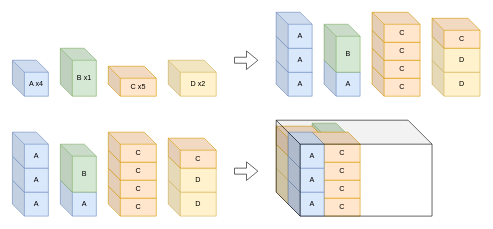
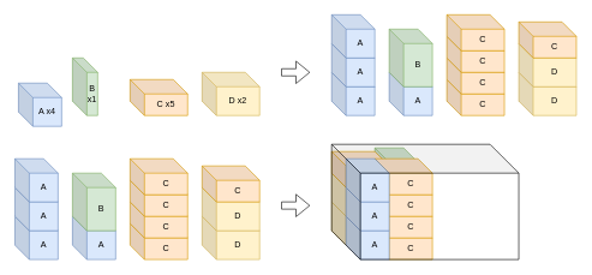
  <mxCell id="0" />
  <mxCell id="1" parent="0" />
  <mxCell id="2" value="A" style="shape=cube;whiteSpace=wrap;html=1;boundedLbl=1;backgroundOutline=1;darkOpacity=0.05;darkOpacity2=0.1;fillColor=#dae8fc;strokeColor=#6c8ebf;" vertex="1" parent="1"><mxGeometry x="520" y="265" width="60" height="60" as="geometry" /></mxCell>
  <mxCell id="3" value="B" style="shape=cube;whiteSpace=wrap;html=1;boundedLbl=1;backgroundOutline=1;darkOpacity=0.05;darkOpacity2=0.1;fillColor=#d5e8d4;strokeColor=#82b366;" vertex="1" parent="1"><mxGeometry x="520" y="205" width="60" height="80" as="geometry" /></mxCell>
  <mxCell id="4" value="D" style="shape=cube;whiteSpace=wrap;html=1;boundedLbl=1;backgroundOutline=1;darkOpacity=0.05;darkOpacity2=0.1;fillColor=#fff2cc;strokeColor=#d6b656;" vertex="1" parent="1"><mxGeometry x="460" y="280" width="80" height="60" as="geometry" /></mxCell>
  <mxCell id="5" value="D" style="shape=cube;whiteSpace=wrap;html=1;boundedLbl=1;backgroundOutline=1;darkOpacity=0.05;darkOpacity2=0.1;fillColor=#fff2cc;strokeColor=#d6b656;" vertex="1" parent="1"><mxGeometry x="460" y="240" width="80" height="60" as="geometry" /></mxCell>
  <mxCell id="6" value="C" style="shape=cube;whiteSpace=wrap;html=1;boundedLbl=1;backgroundOutline=1;darkOpacity=0.05;darkOpacity2=0.1;fillColor=#ffe6cc;strokeColor=#d79b00;" vertex="1" parent="1"><mxGeometry x="460" y="210" width="80" height="50" as="geometry" /></mxCell>
- <mxCell id="7" value="A x4" style="shape=cube;whiteSpace=wrap;html=1;boundedLbl=1;backgroundOutline=1;darkOpacity=0.05;darkOpacity2=0.1;fillColor=#dae8fc;strokeColor=#6c8ebf;" vertex="1" parent="1"><mxGeometry x="20" y="100" width="60" height="60" as="geometry" /></mxCell>
- <mxCell id="8" value="B x1" style="shape=cube;whiteSpace=wrap;html=1;boundedLbl=1;backgroundOutline=1;darkOpacity=0.05;darkOpacity2=0.1;fillColor=#d5e8d4;strokeColor=#82b366;" vertex="1" parent="1"><mxGeometry x="100" y="80" width="60" height="80" as="geometry" /></mxCell>
+ <mxCell id="7" value="A x4" style="shape=cube;whiteSpace=wrap;html=1;boundedLbl=1;backgroundOutline=1;darkOpacity=0.05;darkOpacity2=0.1;fillColor=#dae8fc;strokeColor=#6c8ebf;" vertex="1" parent="1"><mxGeometry x="25" y="115" width="60" height="60" as="geometry" /></mxCell>
+ <mxCell id="8" value="B x1" style="shape=cube;whiteSpace=wrap;html=1;boundedLbl=1;backgroundOutline=1;darkOpacity=0.05;darkOpacity2=0.1;fillColor=#d5e8d4;strokeColor=#82b366;" vertex="1" parent="1"><mxGeometry x="100" y="80" width="35" height="80" as="geometry" /></mxCell>
  <mxCell id="9" value="C x5" style="shape=cube;whiteSpace=wrap;html=1;boundedLbl=1;backgroundOutline=1;darkOpacity=0.05;darkOpacity2=0.1;fillColor=#ffe6cc;strokeColor=#d79b00;" vertex="1" parent="1"><mxGeometry x="180" y="110" width="80" height="50" as="geometry" /></mxCell>
  <mxCell id="10" value="D x2" style="shape=cube;whiteSpace=wrap;html=1;boundedLbl=1;backgroundOutline=1;darkOpacity=0.05;darkOpacity2=0.1;fillColor=#fff2cc;strokeColor=#d6b656;" vertex="1" parent="1"><mxGeometry x="280" y="100" width="80" height="60" as="geometry" /></mxCell>
  <mxCell id="11" value="A" style="shape=cube;whiteSpace=wrap;html=1;boundedLbl=1;backgroundOutline=1;darkOpacity=0.05;darkOpacity2=0.1;fillColor=#dae8fc;strokeColor=#6c8ebf;" vertex="1" parent="1"><mxGeometry x="540" y="100" width="60" height="60" as="geometry" /></mxCell>
  <mxCell id="12" value="B" style="shape=cube;whiteSpace=wrap;html=1;boundedLbl=1;backgroundOutline=1;darkOpacity=0.05;darkOpacity2=0.1;fillColor=#d5e8d4;strokeColor=#82b366;" vertex="1" parent="1"><mxGeometry x="540" y="40" width="60" height="80" as="geometry" /></mxCell>
  <mxCell id="13" value="C" style="shape=cube;whiteSpace=wrap;html=1;boundedLbl=1;backgroundOutline=1;darkOpacity=0.05;darkOpacity2=0.1;fillColor=#ffe6cc;strokeColor=#d79b00;" vertex="1" parent="1"><mxGeometry x="620" y="110" width="80" height="50" as="geometry" /></mxCell>
  <mxCell id="14" value="D" style="shape=cube;whiteSpace=wrap;html=1;boundedLbl=1;backgroundOutline=1;darkOpacity=0.05;darkOpacity2=0.1;fillColor=#fff2cc;strokeColor=#d6b656;" vertex="1" parent="1"><mxGeometry x="720" y="100" width="80" height="60" as="geometry" /></mxCell>
  <mxCell id="15" value="A" style="shape=cube;whiteSpace=wrap;html=1;boundedLbl=1;backgroundOutline=1;darkOpacity=0.05;darkOpacity2=0.1;fillColor=#dae8fc;strokeColor=#6c8ebf;" vertex="1" parent="1"><mxGeometry x="460" y="100" width="60" height="60" as="geometry" /></mxCell>
  <mxCell id="16" value="A" style="shape=cube;whiteSpace=wrap;html=1;boundedLbl=1;backgroundOutline=1;darkOpacity=0.05;darkOpacity2=0.1;fillColor=#dae8fc;strokeColor=#6c8ebf;" vertex="1" parent="1"><mxGeometry x="460" y="60" width="60" height="60" as="geometry" /></mxCell>
  <mxCell id="17" value="A" style="shape=cube;whiteSpace=wrap;html=1;boundedLbl=1;backgroundOutline=1;darkOpacity=0.05;darkOpacity2=0.1;fillColor=#dae8fc;strokeColor=#6c8ebf;" vertex="1" parent="1"><mxGeometry x="460" y="20" width="60" height="60" as="geometry" /></mxCell>
  <mxCell id="18" value="C" style="shape=cube;whiteSpace=wrap;html=1;boundedLbl=1;backgroundOutline=1;darkOpacity=0.05;darkOpacity2=0.1;fillColor=#ffe6cc;strokeColor=#d79b00;" vertex="1" parent="1"><mxGeometry x="620" y="80" width="80" height="50" as="geometry" /></mxCell>
  <mxCell id="19" value="C" style="shape=cube;whiteSpace=wrap;html=1;boundedLbl=1;backgroundOutline=1;darkOpacity=0.05;darkOpacity2=0.1;fillColor=#ffe6cc;strokeColor=#d79b00;" vertex="1" parent="1"><mxGeometry x="620" y="50" width="80" height="50" as="geometry" /></mxCell>
  <mxCell id="20" value="C" style="shape=cube;whiteSpace=wrap;html=1;boundedLbl=1;backgroundOutline=1;darkOpacity=0.05;darkOpacity2=0.1;fillColor=#ffe6cc;strokeColor=#d79b00;" vertex="1" parent="1"><mxGeometry x="620" y="20" width="80" height="50" as="geometry" /></mxCell>
  <mxCell id="21" value="D" style="shape=cube;whiteSpace=wrap;html=1;boundedLbl=1;backgroundOutline=1;darkOpacity=0.05;darkOpacity2=0.1;fillColor=#fff2cc;strokeColor=#d6b656;" vertex="1" parent="1"><mxGeometry x="720" y="60" width="80" height="60" as="geometry" /></mxCell>
  <mxCell id="22" value="C" style="shape=cube;whiteSpace=wrap;html=1;boundedLbl=1;backgroundOutline=1;darkOpacity=0.05;darkOpacity2=0.1;fillColor=#ffe6cc;strokeColor=#d79b00;" vertex="1" parent="1"><mxGeometry x="720" y="30" width="80" height="50" as="geometry" /></mxCell>
  <mxCell id="23" value="A" style="shape=cube;whiteSpace=wrap;html=1;boundedLbl=1;backgroundOutline=1;darkOpacity=0.05;darkOpacity2=0.1;fillColor=#dae8fc;strokeColor=#6c8ebf;" vertex="1" parent="1"><mxGeometry x="100" y="300" width="60" height="60" as="geometry" /></mxCell>
  <mxCell id="24" value="B" style="shape=cube;whiteSpace=wrap;html=1;boundedLbl=1;backgroundOutline=1;darkOpacity=0.05;darkOpacity2=0.1;fillColor=#d5e8d4;strokeColor=#82b366;" vertex="1" parent="1"><mxGeometry x="100" y="240" width="60" height="80" as="geometry" /></mxCell>
  <mxCell id="25" value="C" style="shape=cube;whiteSpace=wrap;html=1;boundedLbl=1;backgroundOutline=1;darkOpacity=0.05;darkOpacity2=0.1;fillColor=#ffe6cc;strokeColor=#d79b00;" vertex="1" parent="1"><mxGeometry x="180" y="310" width="80" height="50" as="geometry" /></mxCell>
  <mxCell id="26" value="D" style="shape=cube;whiteSpace=wrap;html=1;boundedLbl=1;backgroundOutline=1;darkOpacity=0.05;darkOpacity2=0.1;fillColor=#fff2cc;strokeColor=#d6b656;" vertex="1" parent="1"><mxGeometry x="280" y="300" width="80" height="60" as="geometry" /></mxCell>
  <mxCell id="27" value="A" style="shape=cube;whiteSpace=wrap;html=1;boundedLbl=1;backgroundOutline=1;darkOpacity=0.05;darkOpacity2=0.1;fillColor=#dae8fc;strokeColor=#6c8ebf;" vertex="1" parent="1"><mxGeometry x="20" y="300" width="60" height="60" as="geometry" /></mxCell>
  <mxCell id="28" value="A" style="shape=cube;whiteSpace=wrap;html=1;boundedLbl=1;backgroundOutline=1;darkOpacity=0.05;darkOpacity2=0.1;fillColor=#dae8fc;strokeColor=#6c8ebf;" vertex="1" parent="1"><mxGeometry x="20" y="260" width="60" height="60" as="geometry" /></mxCell>
  <mxCell id="29" value="A" style="shape=cube;whiteSpace=wrap;html=1;boundedLbl=1;backgroundOutline=1;darkOpacity=0.05;darkOpacity2=0.1;fillColor=#dae8fc;strokeColor=#6c8ebf;" vertex="1" parent="1"><mxGeometry x="20" y="220" width="60" height="60" as="geometry" /></mxCell>
  <mxCell id="30" value="C" style="shape=cube;whiteSpace=wrap;html=1;boundedLbl=1;backgroundOutline=1;darkOpacity=0.05;darkOpacity2=0.1;fillColor=#ffe6cc;strokeColor=#d79b00;" vertex="1" parent="1"><mxGeometry x="180" y="280" width="80" height="50" as="geometry" /></mxCell>
  <mxCell id="31" value="C" style="shape=cube;whiteSpace=wrap;html=1;boundedLbl=1;backgroundOutline=1;darkOpacity=0.05;darkOpacity2=0.1;fillColor=#ffe6cc;strokeColor=#d79b00;" vertex="1" parent="1"><mxGeometry x="180" y="250" width="80" height="50" as="geometry" /></mxCell>
  <mxCell id="32" value="C" style="shape=cube;whiteSpace=wrap;html=1;boundedLbl=1;backgroundOutline=1;darkOpacity=0.05;darkOpacity2=0.1;fillColor=#ffe6cc;strokeColor=#d79b00;" vertex="1" parent="1"><mxGeometry x="180" y="220" width="80" height="50" as="geometry" /></mxCell>
  <mxCell id="33" value="D" style="shape=cube;whiteSpace=wrap;html=1;boundedLbl=1;backgroundOutline=1;darkOpacity=0.05;darkOpacity2=0.1;fillColor=#fff2cc;strokeColor=#d6b656;" vertex="1" parent="1"><mxGeometry x="280" y="260" width="80" height="60" as="geometry" /></mxCell>
  <mxCell id="34" value="C" style="shape=cube;whiteSpace=wrap;html=1;boundedLbl=1;backgroundOutline=1;darkOpacity=0.05;darkOpacity2=0.1;fillColor=#ffe6cc;strokeColor=#d79b00;" vertex="1" parent="1"><mxGeometry x="280" y="230" width="80" height="50" as="geometry" /></mxCell>
  <mxCell id="35" value="C" style="shape=cube;whiteSpace=wrap;html=1;boundedLbl=1;backgroundOutline=1;darkOpacity=0.05;darkOpacity2=0.1;fillColor=#ffe6cc;strokeColor=#d79b00;" vertex="1" parent="1"><mxGeometry x="520" y="310" width="80" height="50" as="geometry" /></mxCell>
  <mxCell id="36" value="C" style="shape=cube;whiteSpace=wrap;html=1;boundedLbl=1;backgroundOutline=1;darkOpacity=0.05;darkOpacity2=0.1;fillColor=#ffe6cc;strokeColor=#d79b00;" vertex="1" parent="1"><mxGeometry x="520" y="280" width="80" height="50" as="geometry" /></mxCell>
  <mxCell id="37" value="C" style="shape=cube;whiteSpace=wrap;html=1;boundedLbl=1;backgroundOutline=1;darkOpacity=0.05;darkOpacity2=0.1;fillColor=#ffe6cc;strokeColor=#d79b00;" vertex="1" parent="1"><mxGeometry x="520" y="250" width="80" height="50" as="geometry" /></mxCell>
  <mxCell id="38" value="C" style="shape=cube;whiteSpace=wrap;html=1;boundedLbl=1;backgroundOutline=1;darkOpacity=0.05;darkOpacity2=0.1;fillColor=#ffe6cc;strokeColor=#d79b00;" vertex="1" parent="1"><mxGeometry x="520" y="220" width="80" height="50" as="geometry" /></mxCell>
  <mxCell id="39" value="A" style="shape=cube;whiteSpace=wrap;html=1;boundedLbl=1;backgroundOutline=1;darkOpacity=0.05;darkOpacity2=0.1;fillColor=#dae8fc;strokeColor=#6c8ebf;" vertex="1" parent="1"><mxGeometry x="480" y="300" width="60" height="60" as="geometry" /></mxCell>
  <mxCell id="40" value="A" style="shape=cube;whiteSpace=wrap;html=1;boundedLbl=1;backgroundOutline=1;darkOpacity=0.05;darkOpacity2=0.1;fillColor=#dae8fc;strokeColor=#6c8ebf;" vertex="1" parent="1"><mxGeometry x="480" y="260" width="60" height="60" as="geometry" /></mxCell>
  <mxCell id="41" value="A" style="shape=cube;whiteSpace=wrap;html=1;boundedLbl=1;backgroundOutline=1;darkOpacity=0.05;darkOpacity2=0.1;fillColor=#dae8fc;strokeColor=#6c8ebf;" vertex="1" parent="1"><mxGeometry x="480" y="220" width="60" height="60" as="geometry" /></mxCell>
  <mxCell id="42" value="" style="shape=cube;whiteSpace=wrap;html=1;boundedLbl=1;backgroundOutline=1;darkOpacity=0.05;darkOpacity2=0.1;size=40;fillColor=none;" vertex="1" parent="1"><mxGeometry x="460" y="200" width="260" height="160" as="geometry" /></mxCell>
  <mxCell id="43" value="" style="shape=flexArrow;endArrow=classic;html=1;" edge="1" parent="1"><mxGeometry width="50" height="50" relative="1" as="geometry"><mxPoint x="390" y="100" as="sourcePoint" /><mxPoint x="430" y="100" as="targetPoint" /></mxGeometry></mxCell>
  <mxCell id="44" value="" style="shape=flexArrow;endArrow=classic;html=1;" edge="1" parent="1"><mxGeometry width="50" height="50" relative="1" as="geometry"><mxPoint x="390" y="285" as="sourcePoint" /><mxPoint x="430" y="285" as="targetPoint" /></mxGeometry></mxCell>
